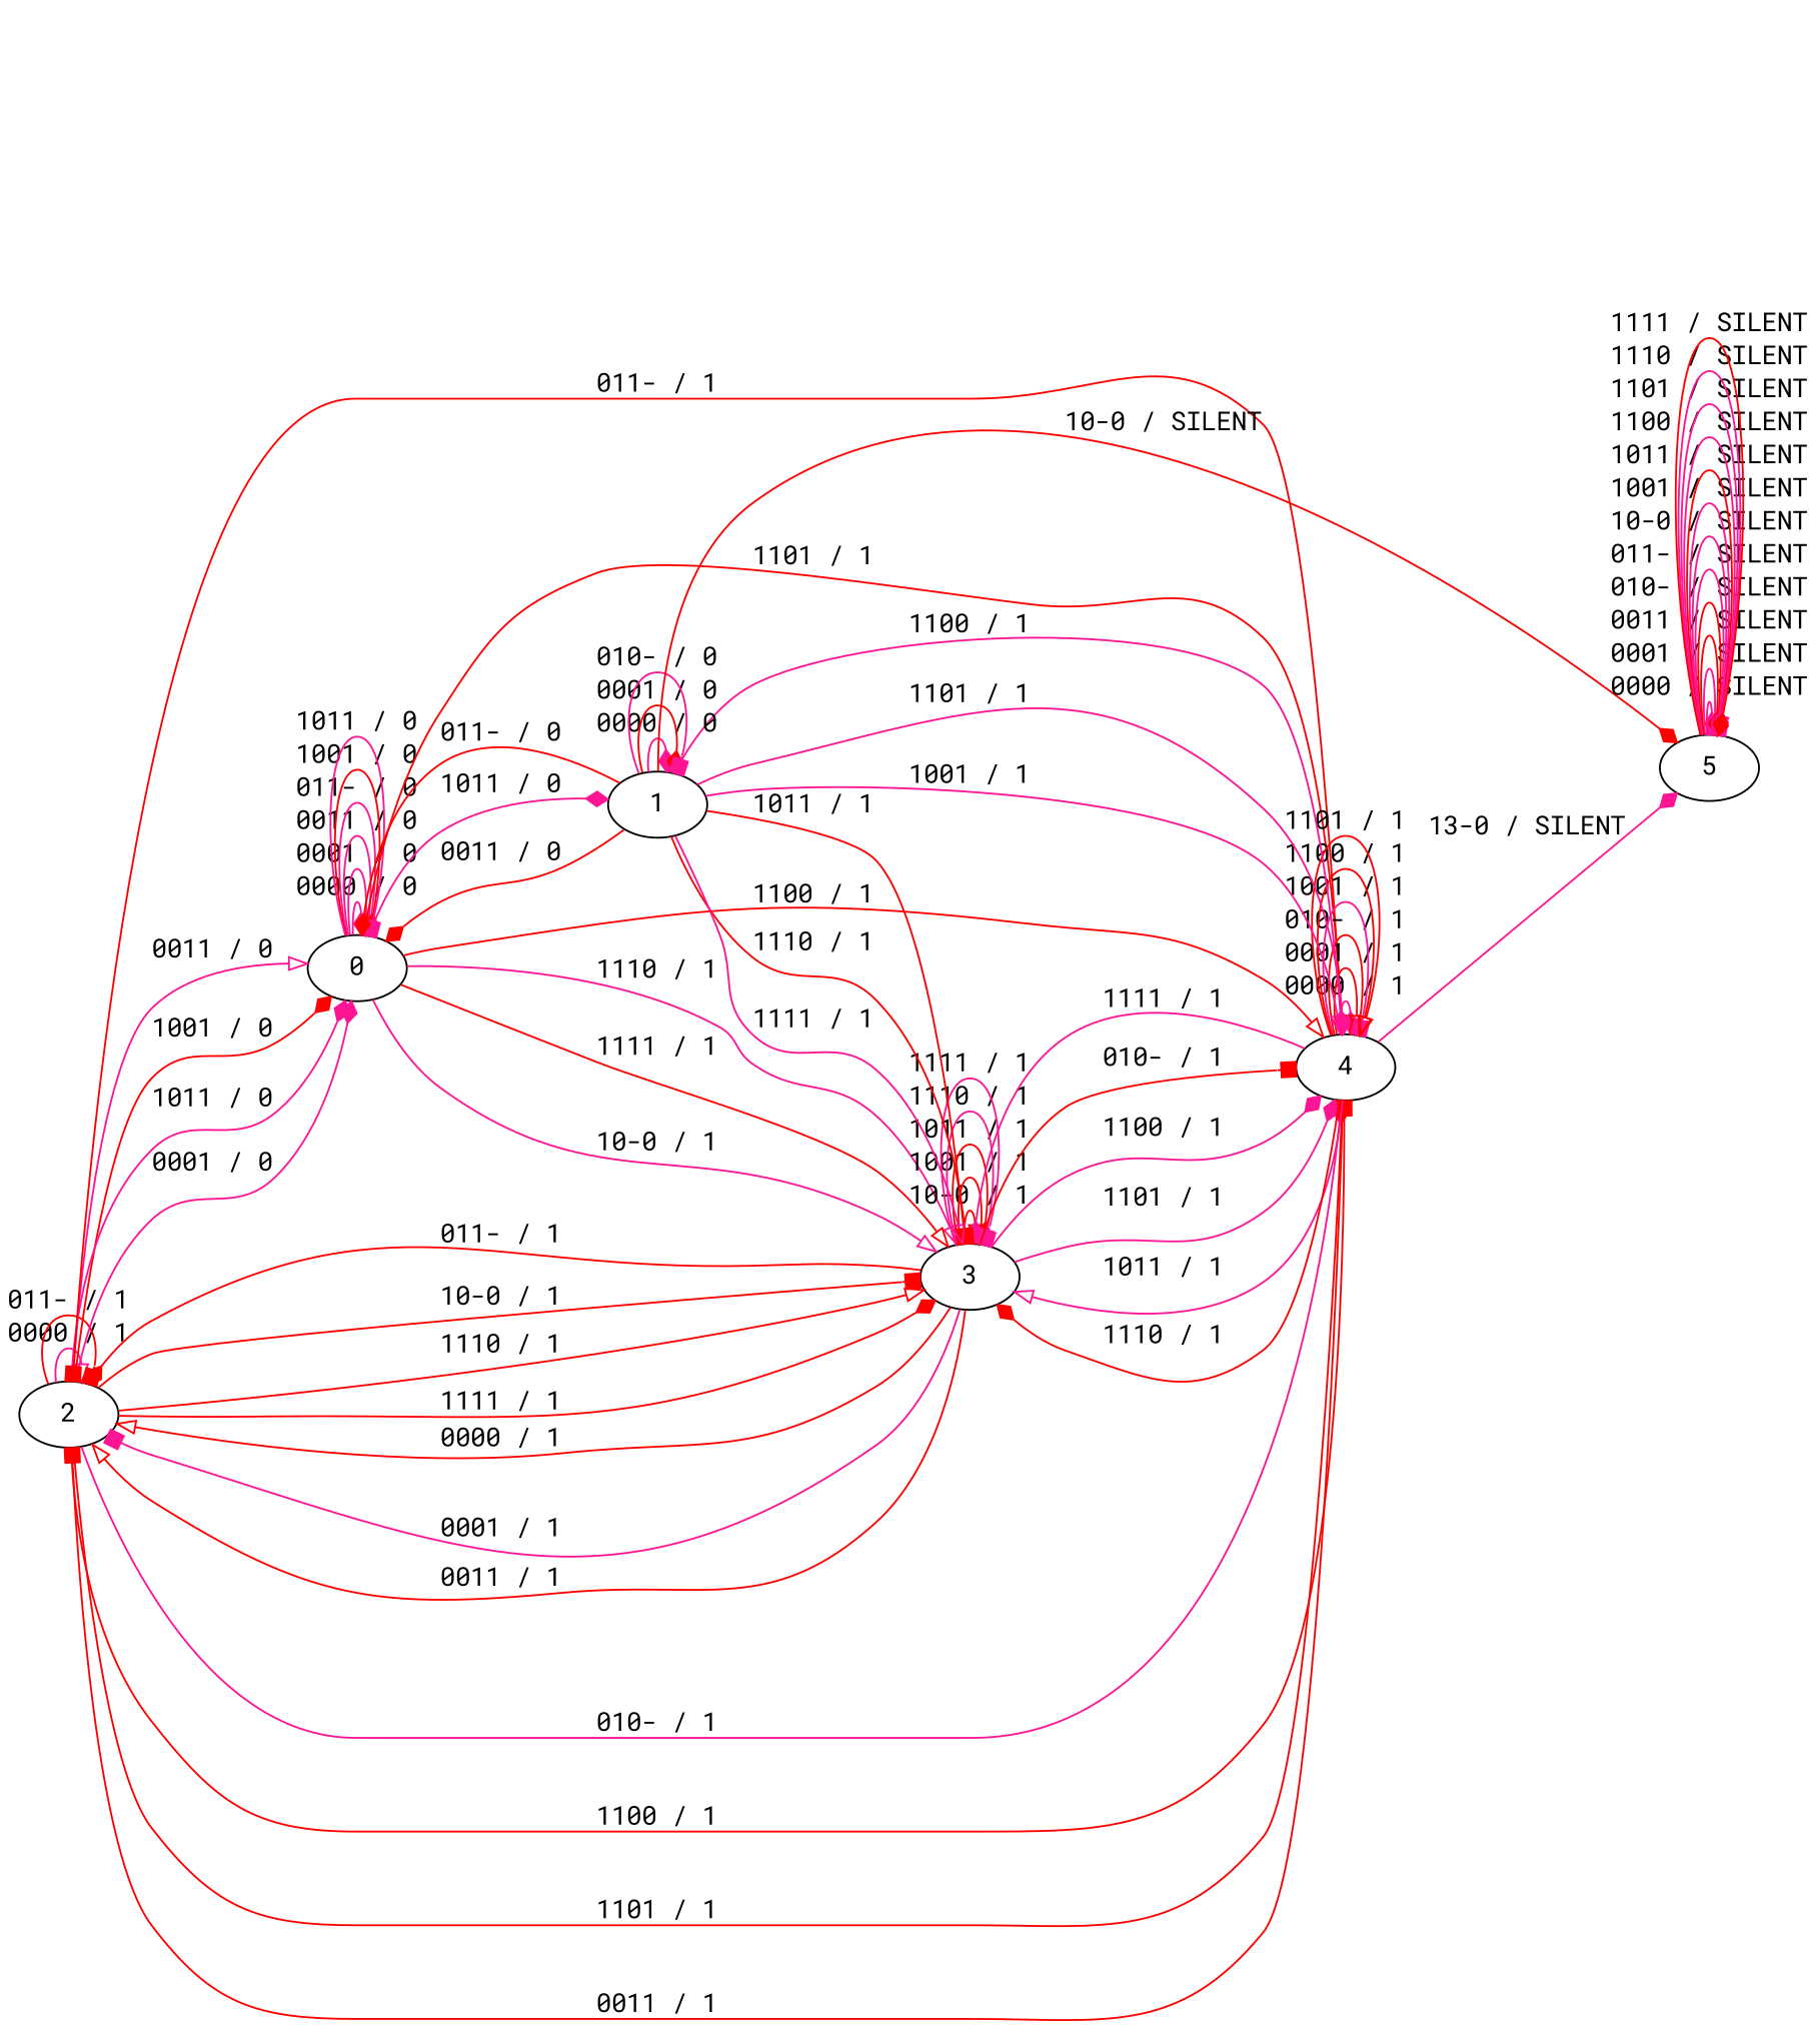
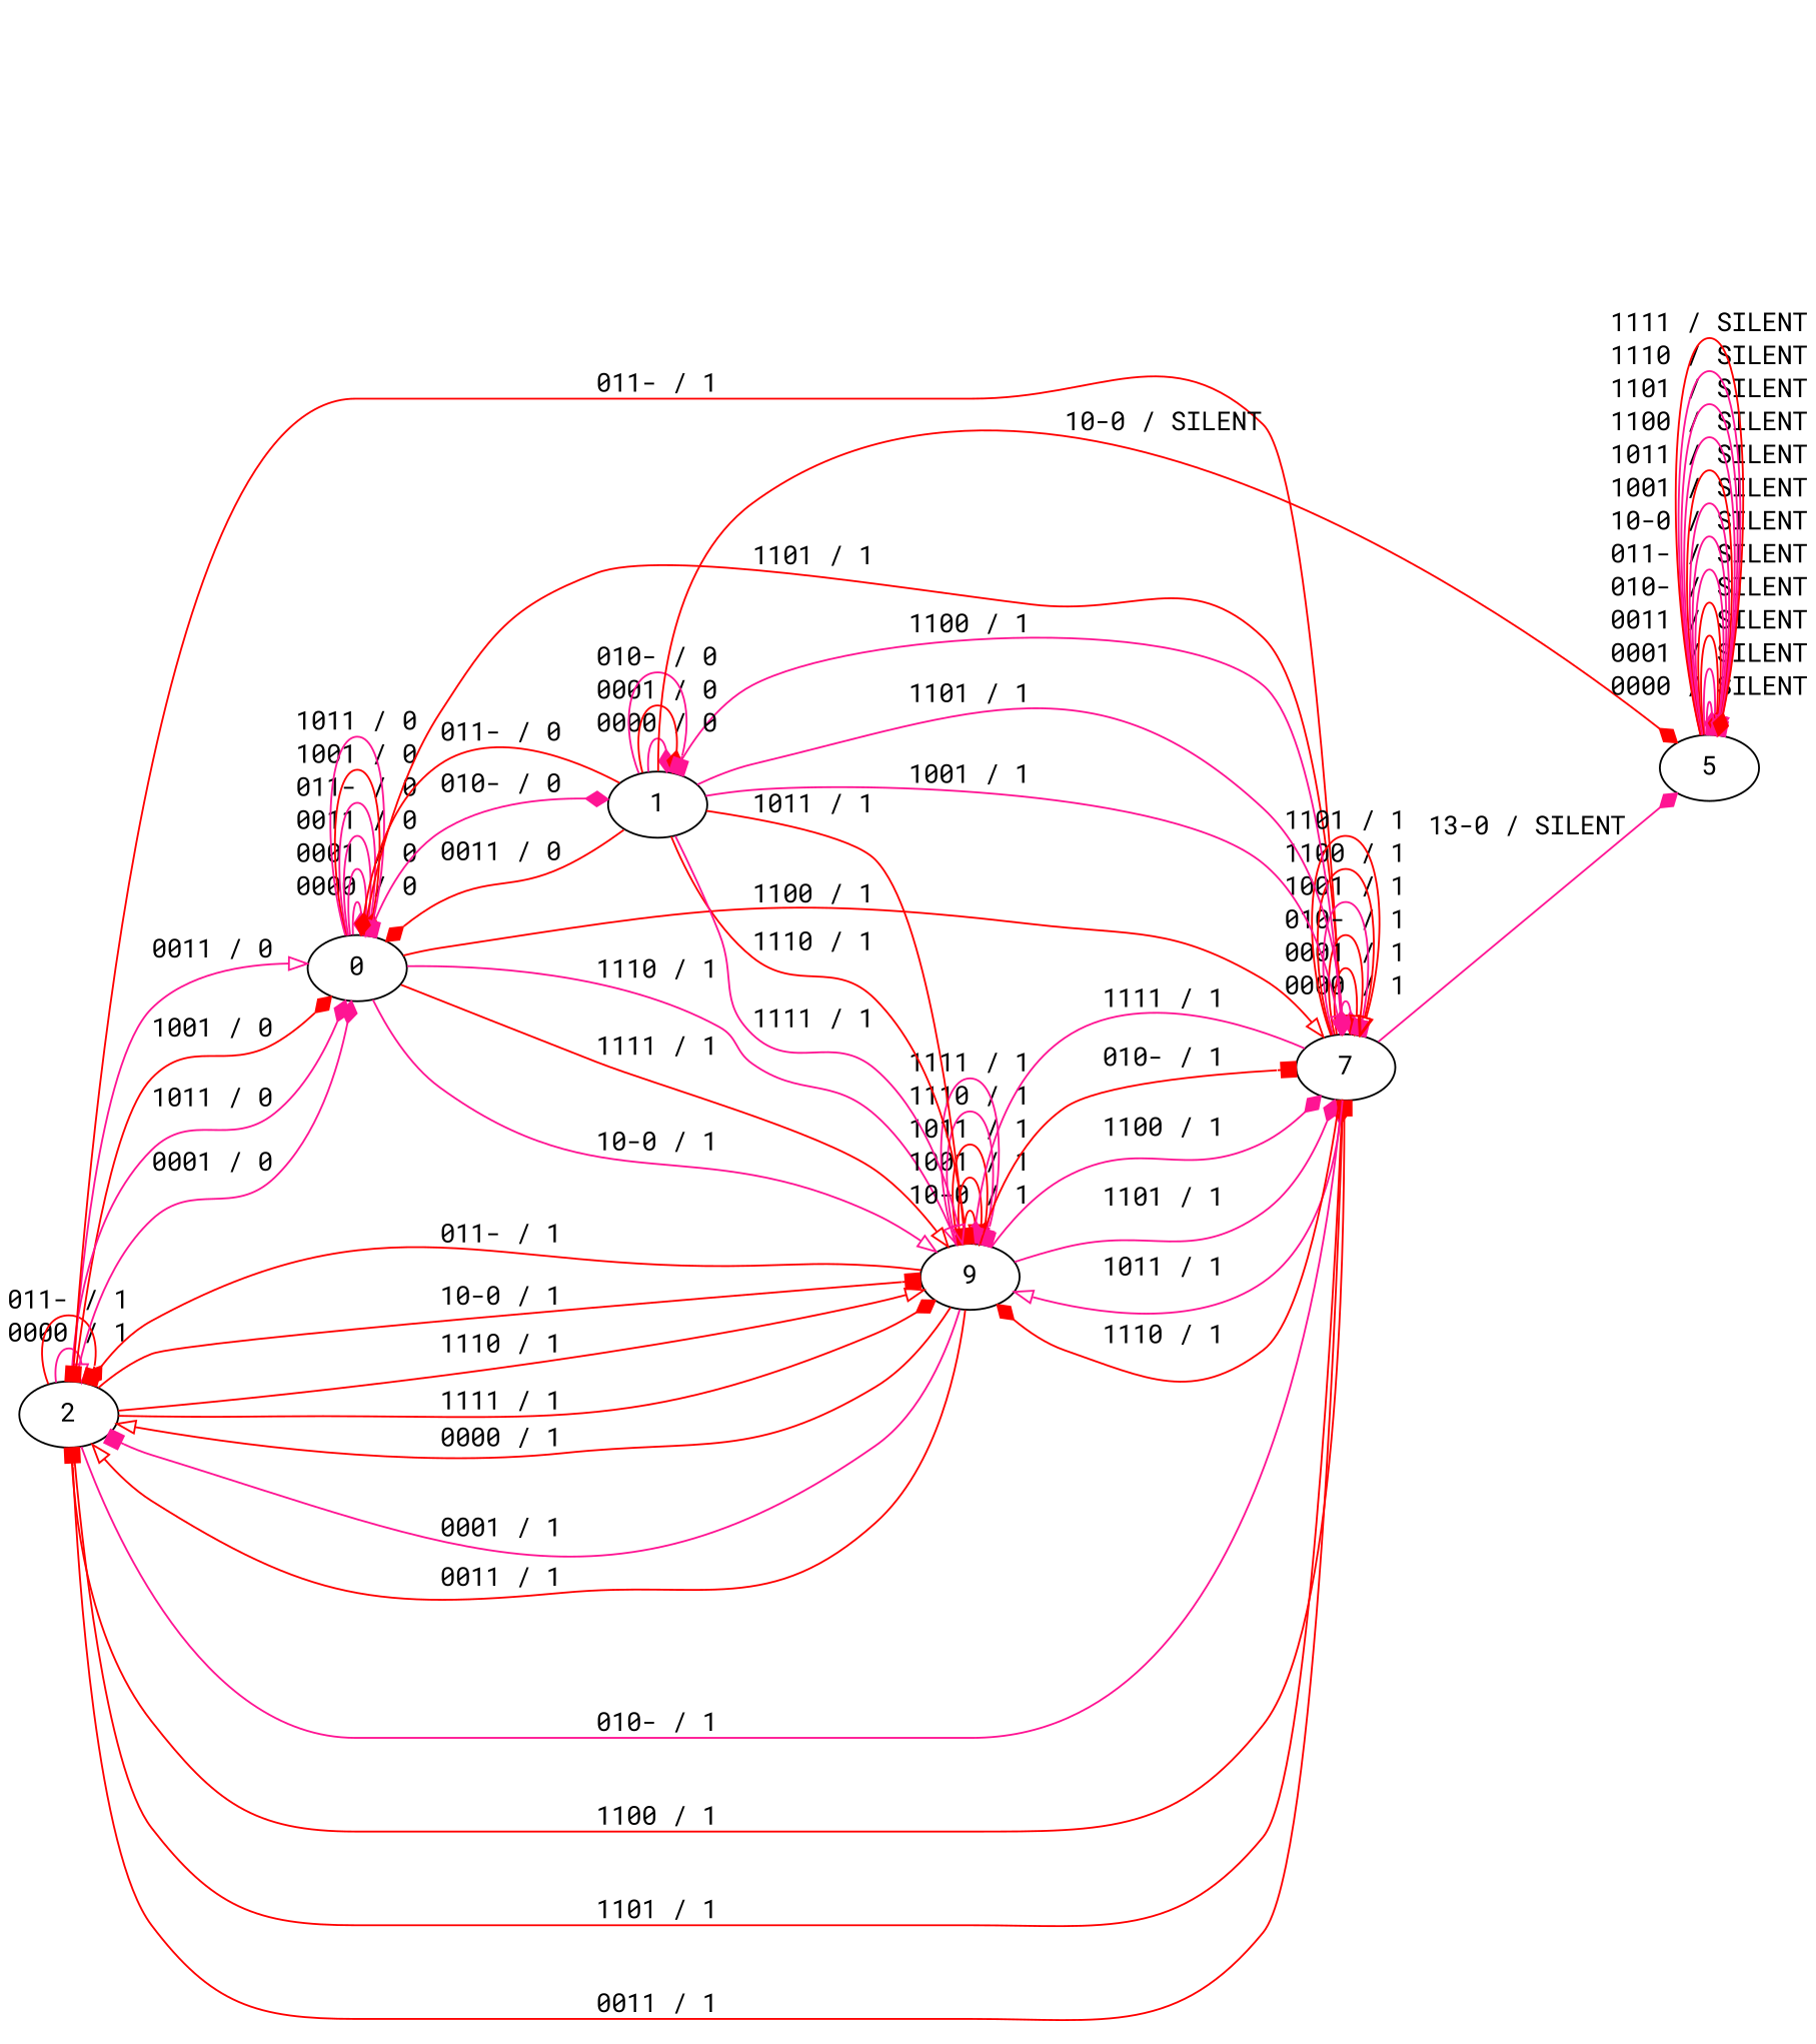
  digraph {
    fontname="Roboto Mono"
    rankdir=LR
    node [fontname="Roboto Mono"]
    edge [arrowhead=diamond color=deeppink fontname="Roboto Mono"]
    2
    0
-   3
-   4
+   3 [label=9]
+   4 [label=7]
    1
    5
    2 -> 2 [arrowhead=onormal label="0000 / 1"]
    2 -> 2 [arrowhead=box color=red label="011- / 1"]
    2 -> 0 [label="0001 / 0"]
    2 -> 0 [arrowhead=onormal label="0011 / 0"]
    2 -> 0 [color=red label="1001 / 0"]
    2 -> 0 [label="1011 / 0"]
    2 -> 3 [arrowhead=box color=red label="10-0 / 1"]
    2 -> 3 [arrowhead=onormal color=red label="1110 / 1"]
    2 -> 3 [color=red label="1111 / 1"]
    2 -> 4 [label="010- / 1"]
    2 -> 4 [arrowhead=box color=red label="1100 / 1"]
    2 -> 4 [color=red label="1101 / 1"]
    0 -> 0 [label="0000 / 0"]
    0 -> 0 [arrowhead=onormal label="0001 / 0"]
    0 -> 0 [arrowhead=onormal label="0011 / 0"]
    0 -> 0 [arrowhead=box label="011- / 0"]
    0 -> 0 [color=red label="1001 / 0"]
    0 -> 0 [arrowhead=box label="1011 / 0"]
    0 -> 3 [arrowhead=onormal label="10-0 / 1"]
    0 -> 3 [arrowhead=onormal label="1110 / 1"]
    0 -> 3 [arrowhead=onormal color=red label="1111 / 1"]
    0 -> 4 [arrowhead=onormal color=red label="1100 / 1"]
    0 -> 4 [arrowhead=onormal color=red label="1101 / 1"]
-   0 -> 1 [label="1011 / 0"]
+   0 -> 1 [label="010- / 0"]
    3 -> 2 [arrowhead=onormal color=red label="0000 / 1"]
    3 -> 2 [arrowhead=box label="0001 / 1"]
    3 -> 2 [arrowhead=onormal color=red label="0011 / 1"]
    3 -> 2 [color=red label="011- / 1"]
    3 -> 3 [arrowhead=onormal color=red label="10-0 / 1"]
    3 -> 3 [arrowhead=onormal color=red label="1001 / 1"]
    3 -> 3 [color=red label="1011 / 1"]
    3 -> 3 [arrowhead=box label="1110 / 1"]
    3 -> 3 [arrowhead=box label="1111 / 1"]
    3 -> 4 [arrowhead=box color=red label="010- / 1"]
    3 -> 4 [label="1100 / 1"]
    3 -> 4 [label="1101 / 1"]
    4 -> 2 [arrowhead=box color=red label="0011 / 1"]
    4 -> 2 [arrowhead=box color=red label="011- / 1"]
    4 -> 3 [arrowhead=onormal label="1011 / 1"]
    4 -> 3 [color=red label="1110 / 1"]
    4 -> 3 [label="1111 / 1"]
    4 -> 4 [label="0000 / 1"]
    4 -> 4 [arrowhead=onormal color=red label="0001 / 1"]
    4 -> 4 [arrowhead=box color=red label="010- / 1"]
    4 -> 4 [arrowhead=box label="1001 / 1"]
    4 -> 4 [arrowhead=onormal color=red label="1100 / 1"]
    4 -> 4 [arrowhead=onormal color=red label="1101 / 1"]
    4 -> 5 [label="13-0 / SILENT"]
    1 -> 0 [color=red label="0011 / 0"]
    1 -> 0 [color=red label="011- / 0"]
    1 -> 3 [arrowhead=box color=red label="1011 / 1"]
    1 -> 3 [arrowhead=box color=red label="1110 / 1"]
    1 -> 3 [arrowhead=onormal label="1111 / 1"]
    1 -> 4 [arrowhead=onormal label="1001 / 1"]
    1 -> 4 [label="1100 / 1"]
    1 -> 4 [label="1101 / 1"]
    1 -> 1 [label="0000 / 0"]
    1 -> 1 [color=red label="0001 / 0"]
    1 -> 1 [arrowhead=box label="010- / 0"]
    1 -> 5 [color=red label="10-0 / SILENT"]
    5 -> 5 [label="0000 / SILENT"]
    5 -> 5 [arrowhead=box label="0001 / SILENT"]
    5 -> 5 [color=red label="0011 / SILENT"]
    5 -> 5 [color=red label="010- / SILENT"]
    5 -> 5 [arrowhead=onormal label="011- / SILENT"]
    5 -> 5 [label="10-0 / SILENT"]
    5 -> 5 [arrowhead=onormal label="1001 / SILENT"]
    5 -> 5 [arrowhead=onormal color=red label="1011 / SILENT"]
    5 -> 5 [arrowhead=box label="1100 / SILENT"]
    5 -> 5 [label="1101 / SILENT"]
    5 -> 5 [arrowhead=onormal label="1110 / SILENT"]
    5 -> 5 [color=red label="1111 / SILENT"]
  }
